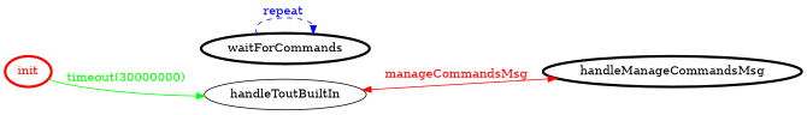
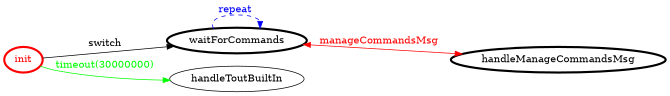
  digraph {
    rankdir=LR
    node [color=black fontcolor=black penwidth=3]
    init [color=red fontcolor=red]
    waitForCommands
    handleToutBuiltIn [color="" fontcolor="" penwidth=""]
    handleManageCommandsMsg
+   init -> waitForCommands [color=black fontcolor=black label=switch]
    init -> handleToutBuiltIn [color=green fontcolor=green label="timeout(30000000)"]
    waitForCommands -> waitForCommands [color=blue fontcolor=blue label="repeat " style=dashed]
-   handleToutBuiltIn -> handleManageCommandsMsg [color=red dir=both fontcolor=red label=manageCommandsMsg]
+   waitForCommands -> handleManageCommandsMsg [color=red dir=both fontcolor=red label=manageCommandsMsg]
  }
